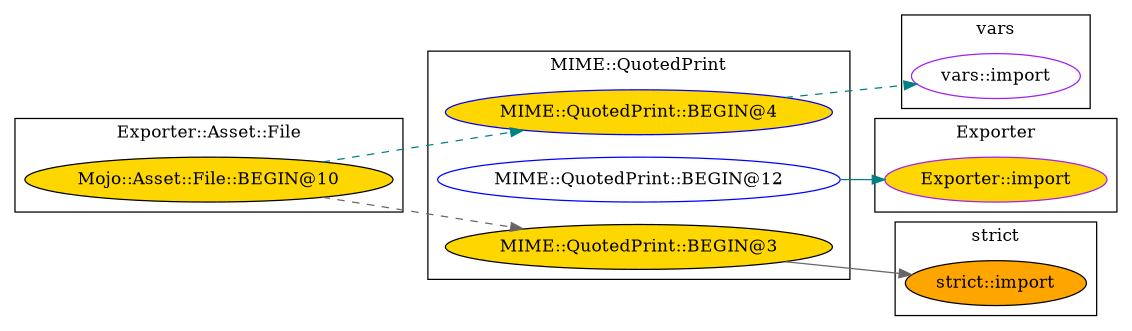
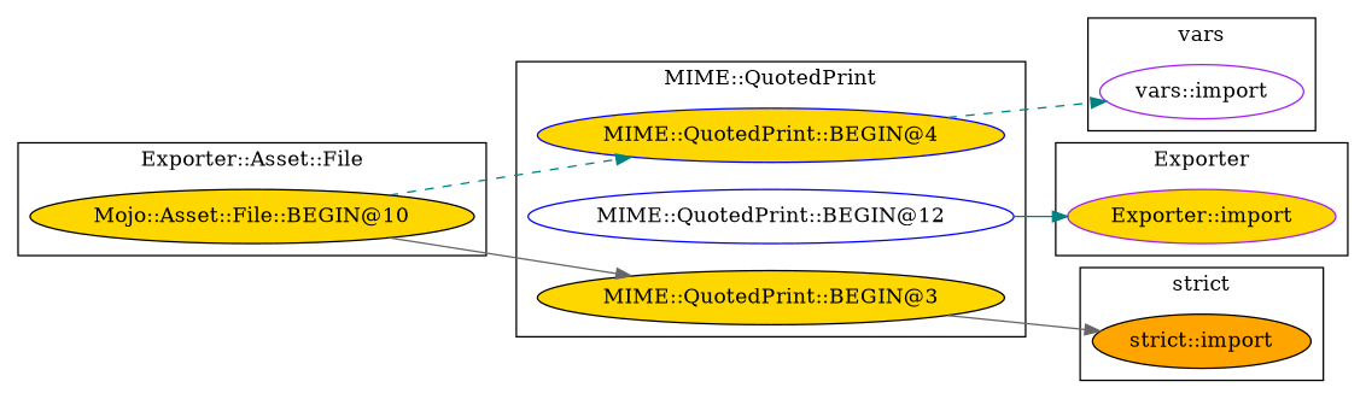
  digraph {
    rankdir=LR
    node [color=black fillcolor=gold style=filled]
    edge [color=teal style=solid]
    "strict::import" [fillcolor=orange]
    "vars::import" [color=purple fillcolor=white]
    "Exporter::import" [color=purple]
    "MIME::QuotedPrint::BEGIN@4" [color=blue]
    "MIME::QuotedPrint::BEGIN@12" [color=blue fillcolor=white]
    "MIME::QuotedPrint::BEGIN@3"
    "Mojo::Asset::File::BEGIN@10"
    subgraph cluster_1 {
      label="strict"
      "strict::import"
    }
    subgraph cluster_2 {
      label=vars
      "vars::import"
    }
    subgraph cluster_3 {
      label=Exporter
      "Exporter::import"
    }
    subgraph cluster_4 {
      label="MIME::QuotedPrint"
      "MIME::QuotedPrint::BEGIN@4"
      "MIME::QuotedPrint::BEGIN@12"
      "MIME::QuotedPrint::BEGIN@3"
    }
    subgraph cluster_5 {
      label="Exporter::Asset::File"
      "Mojo::Asset::File::BEGIN@10"
    }
    "MIME::QuotedPrint::BEGIN@4" -> "vars::import" [style=dashed]
    "MIME::QuotedPrint::BEGIN@12" -> "Exporter::import"
    "MIME::QuotedPrint::BEGIN@3" -> "strict::import" [color=gray40]
    "Mojo::Asset::File::BEGIN@10" -> "MIME::QuotedPrint::BEGIN@4" [style=dashed]
-   "Mojo::Asset::File::BEGIN@10" -> "MIME::QuotedPrint::BEGIN@3" [color=gray40 style=dashed]
+   "Mojo::Asset::File::BEGIN@10" -> "MIME::QuotedPrint::BEGIN@3" [color=gray40]
  }
